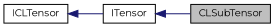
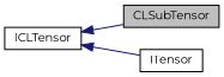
  digraph {
    fontname=Montserrat
    rankdir=LR
    node [color=black fillcolor=white fontname=Montserrat fontsize=10 shape=record style=filled]
    edge [color=midnightblue dir=back fontname=Montserrat fontsize=10 labelfontname=Helvetica labelfontsize=10 style=solid]
    n1 [fillcolor=grey75 fontcolor=black height=0.2 label=CLSubTensor width=0.4]
    n2 [height=0.2 label=ICLTensor width=0.4]
    n3 [height=0.2 label=ITensor width=0.4]
-   n3 -> n1
+   n2 -> n1
    n2 -> n3
  }
